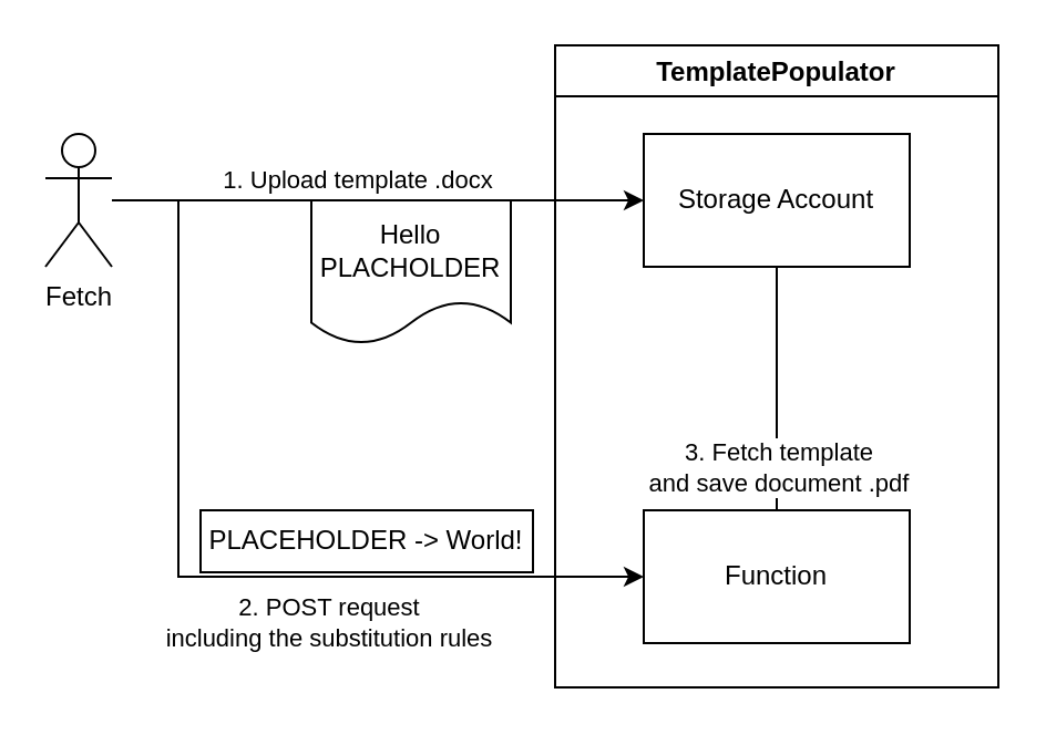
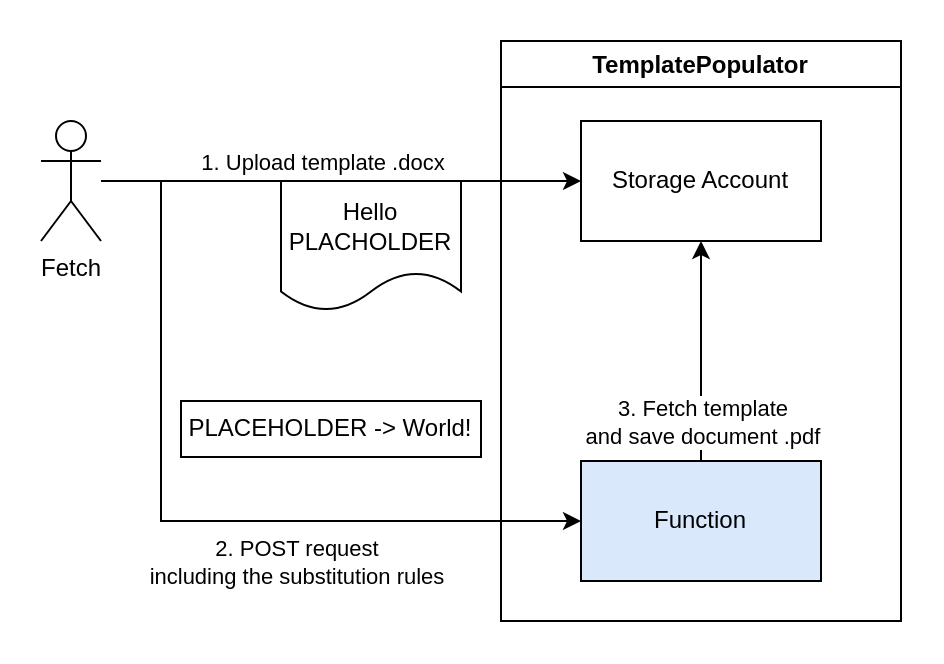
  <mxCell id="0" />
  <mxCell id="1" parent="0" />
  <mxCell id="2" style="edgeStyle=orthogonalEdgeStyle;rounded=0;orthogonalLoop=1;jettySize=auto;html=1;entryX=0;entryY=0.5;entryDx=0;entryDy=0;" edge="1" parent="1" source="6" target="8"><mxGeometry relative="1" as="geometry" /></mxCell>
  <mxCell id="3" value="1. Upload template .docx" style="edgeLabel;html=1;align=center;verticalAlign=middle;resizable=0;points=[];" vertex="1" connectable="0" parent="2"><mxGeometry x="-0.652" y="2" relative="1" as="geometry"><mxPoint x="68" y="-8" as="offset" /></mxGeometry></mxCell>
  <mxCell id="4" style="edgeStyle=orthogonalEdgeStyle;rounded=0;orthogonalLoop=1;jettySize=auto;html=1;entryX=0;entryY=0.5;entryDx=0;entryDy=0;" edge="1" parent="1" source="6" target="11"><mxGeometry relative="1" as="geometry"><Array as="points"><mxPoint x="80" y="90" /><mxPoint x="80" y="260" /></Array></mxGeometry></mxCell>
  <mxCell id="5" value="2. POST request&lt;br&gt;including the substitution rules" style="edgeLabel;html=1;align=center;verticalAlign=middle;resizable=0;points=[];" vertex="1" connectable="0" parent="4"><mxGeometry x="0.371" y="2" relative="1" as="geometry"><mxPoint x="-14" y="22" as="offset" /></mxGeometry></mxCell>
  <mxCell id="6" value="Fetch" style="shape=umlActor;verticalLabelPosition=bottom;verticalAlign=top;html=1;outlineConnect=0;" vertex="1" parent="1"><mxGeometry x="20" y="60" width="30" height="60" as="geometry" /></mxCell>
  <mxCell id="7" value="TemplatePopulator" style="swimlane;" vertex="1" parent="1"><mxGeometry x="250" y="20" width="200" height="290" as="geometry" /></mxCell>
  <mxCell id="8" value="Storage Account" style="rounded=0;whiteSpace=wrap;html=1;" vertex="1" parent="7"><mxGeometry x="40" y="40" width="120" height="60" as="geometry" /></mxCell>
- <mxCell id="9" style="edgeStyle=orthogonalEdgeStyle;rounded=0;orthogonalLoop=1;jettySize=auto;html=1;entryX=0.5;entryY=1;entryDx=0;entryDy=0;endArrow=none;" edge="1" parent="7" source="11" target="8"><mxGeometry relative="1" as="geometry" /></mxCell>
+ <mxCell id="9" style="edgeStyle=orthogonalEdgeStyle;rounded=0;orthogonalLoop=1;jettySize=auto;html=1;entryX=0.5;entryY=1;entryDx=0;entryDy=0;" edge="1" parent="7" source="11" target="8"><mxGeometry relative="1" as="geometry" /></mxCell>
  <mxCell id="10" value="3. Fetch template&lt;br&gt;and save document .pdf" style="edgeLabel;html=1;align=center;verticalAlign=middle;resizable=0;points=[];" vertex="1" connectable="0" parent="9"><mxGeometry x="0.118" relative="1" as="geometry"><mxPoint y="41" as="offset" /></mxGeometry></mxCell>
- <mxCell id="11" value="Function" style="rounded=0;whiteSpace=wrap;html=1;" vertex="1" parent="7"><mxGeometry x="40" y="210" width="120" height="60" as="geometry" /></mxCell>
+ <mxCell id="11" value="Function" style="rounded=0;whiteSpace=wrap;html=1;fillColor=#dae8fc;" vertex="1" parent="7"><mxGeometry x="40" y="210" width="120" height="60" as="geometry" /></mxCell>
  <mxCell id="12" value="Hello PLACHOLDER" style="shape=document;whiteSpace=wrap;html=1;boundedLbl=1;" vertex="1" parent="1"><mxGeometry x="140" y="90" width="90" height="65" as="geometry" /></mxCell>
- <mxCell id="13" value="PLACEHOLDER -&amp;gt; World!" style="rounded=0;whiteSpace=wrap;html=1;" vertex="1" parent="1"><mxGeometry x="90" y="230" width="150" height="28" as="geometry" /></mxCell>
+ <mxCell id="13" value="PLACEHOLDER -&amp;gt; World!" style="rounded=0;whiteSpace=wrap;html=1;" vertex="1" parent="1"><mxGeometry x="90" y="200" width="150" height="28" as="geometry" /></mxCell>
